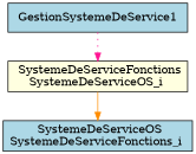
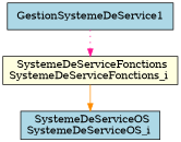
  digraph {
    node [fillcolor=lightblue shape=box style=filled]
    n1 [label=" GestionSystemeDeService1 "]
-   n2 [fillcolor=lightyellow label=" SystemeDeServiceFonctions\nSystemeDeServiceOS_i "]
-   n3 [label=" SystemeDeServiceOS\nSystemeDeServiceFonctions_i "]
+   n2 [fillcolor=lightyellow label=" SystemeDeServiceFonctions\nSystemeDeServiceFonctions_i "]
+   n3 [label=" SystemeDeServiceOS\nSystemeDeServiceOS_i "]
    n1 -> n2 [color=deeppink style=dotted]
    n2 -> n3 [color=darkorange style=solid]
  }
